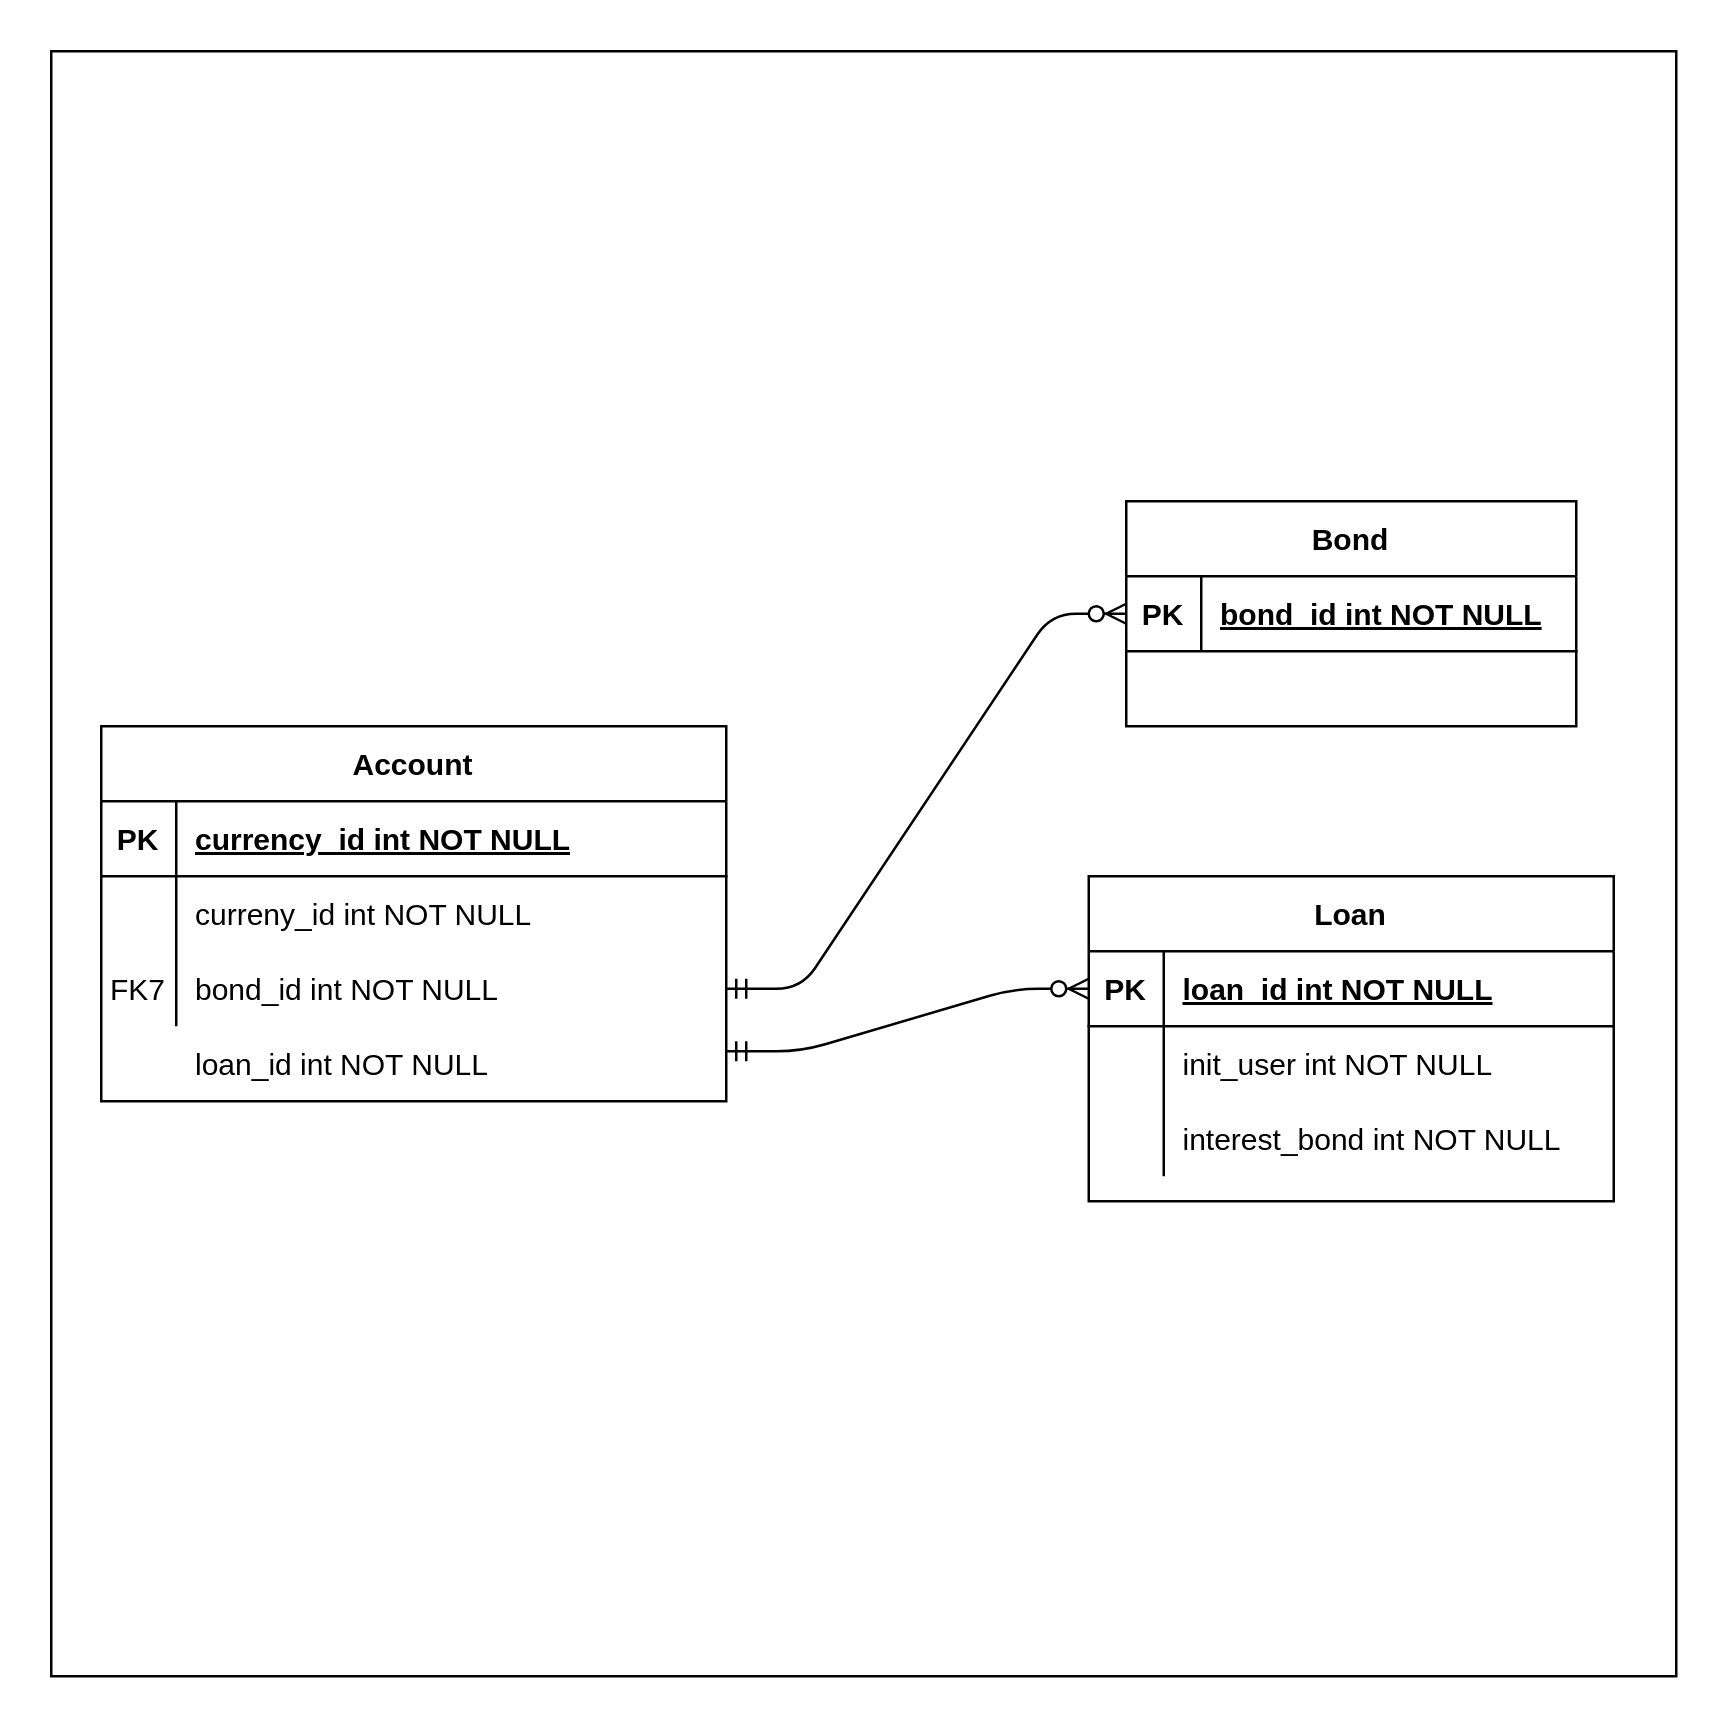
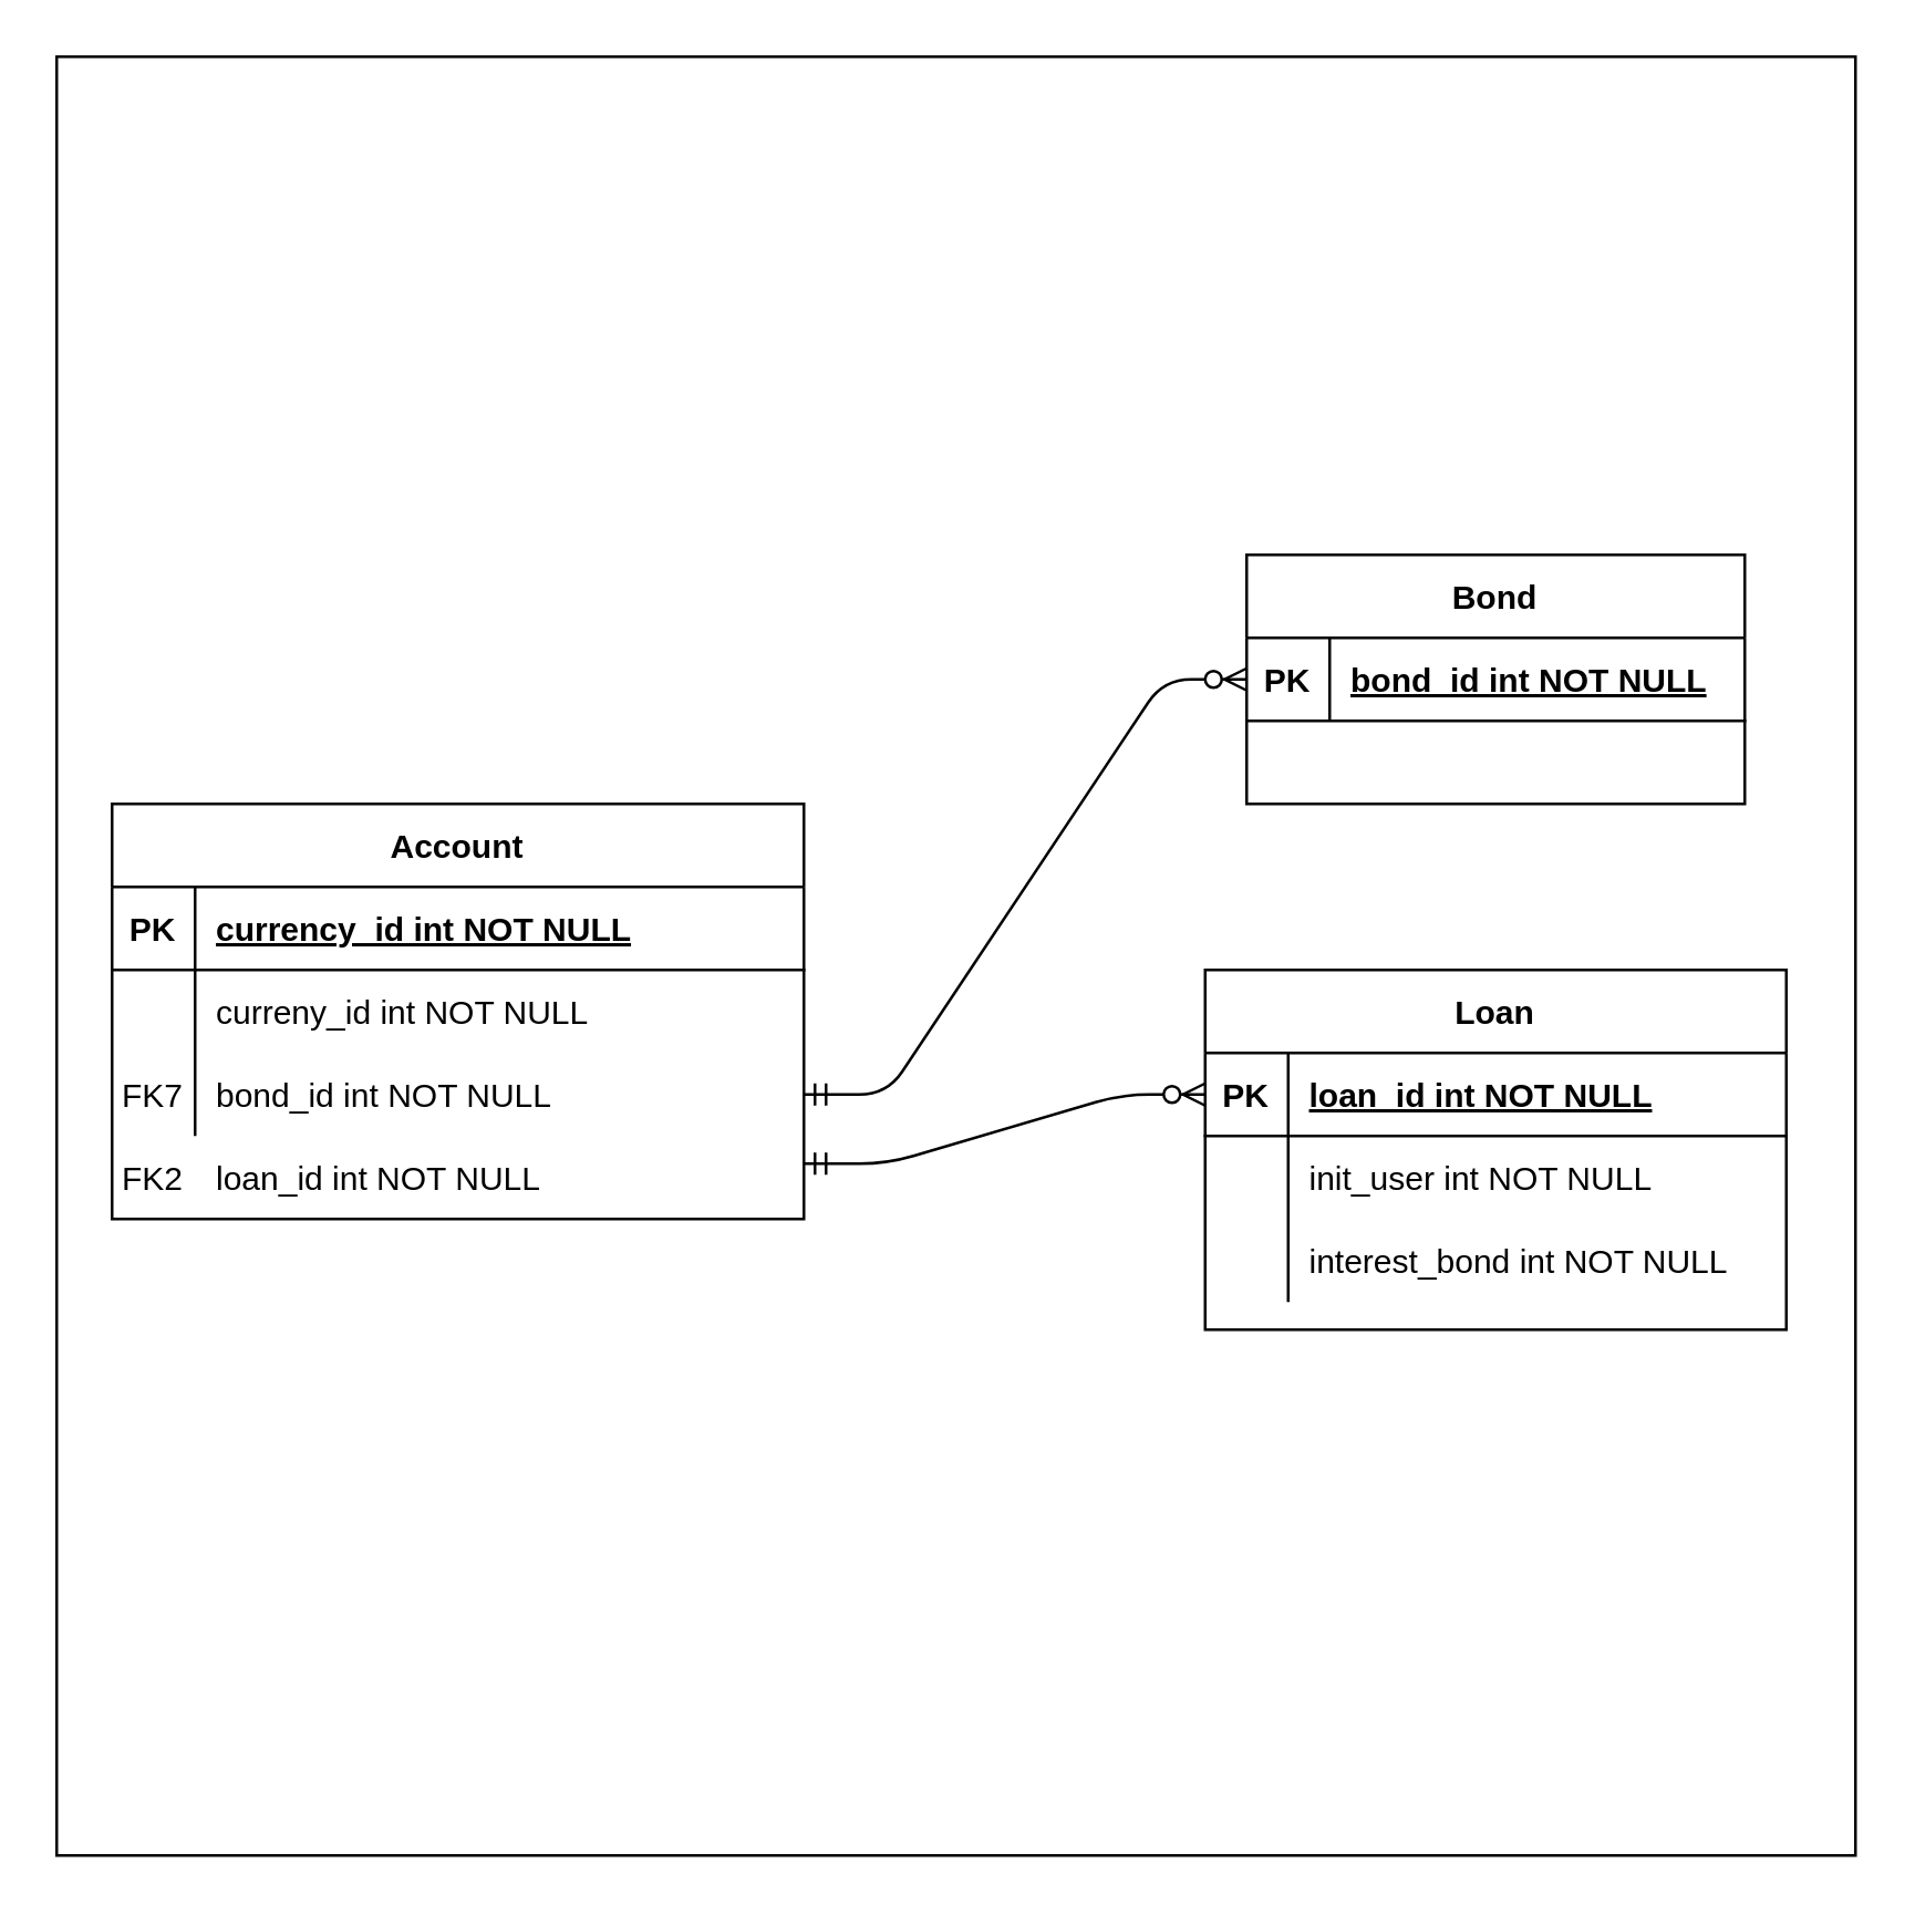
  <mxCell id="0" />
  <mxCell id="1" parent="0" />
  <mxCell id="2" value="" style="whiteSpace=wrap;html=1;aspect=fixed;" vertex="1" parent="1"><mxGeometry x="20" y="20" width="650" height="650" as="geometry" /></mxCell>
  <mxCell id="3" value="Account" style="shape=table;startSize=30;container=1;collapsible=1;childLayout=tableLayout;fixedRows=1;rowLines=0;fontStyle=1;align=center;resizeLast=1;" parent="1" vertex="1"><mxGeometry x="40" y="290" width="250" height="150" as="geometry" /></mxCell>
  <mxCell id="4" value="" style="shape=partialRectangle;collapsible=0;dropTarget=0;pointerEvents=0;fillColor=none;points=[[0,0.5],[1,0.5]];portConstraint=eastwest;top=0;left=0;right=0;bottom=1;" parent="3" vertex="1"><mxGeometry y="30" width="250" height="30" as="geometry" /></mxCell>
  <mxCell id="5" value="PK" style="shape=partialRectangle;overflow=hidden;connectable=0;fillColor=none;top=0;left=0;bottom=0;right=0;fontStyle=1;" parent="4" vertex="1"><mxGeometry width="30" height="30" as="geometry" /></mxCell>
  <mxCell id="6" value="currency_id int NOT NULL " style="shape=partialRectangle;overflow=hidden;connectable=0;fillColor=none;top=0;left=0;bottom=0;right=0;align=left;spacingLeft=6;fontStyle=5;" parent="4" vertex="1"><mxGeometry x="30" width="220" height="30" as="geometry" /></mxCell>
  <mxCell id="7" value="" style="shape=partialRectangle;collapsible=0;dropTarget=0;pointerEvents=0;fillColor=none;points=[[0,0.5],[1,0.5]];portConstraint=eastwest;top=0;left=0;right=0;bottom=0;" parent="3" vertex="1"><mxGeometry y="60" width="250" height="30" as="geometry" /></mxCell>
  <mxCell id="8" value="" style="shape=partialRectangle;overflow=hidden;connectable=0;fillColor=none;top=0;left=0;bottom=0;right=0;" parent="7" vertex="1"><mxGeometry width="30" height="30" as="geometry" /></mxCell>
  <mxCell id="9" value="curreny_id int NOT NULL" style="shape=partialRectangle;overflow=hidden;connectable=0;fillColor=none;top=0;left=0;bottom=0;right=0;align=left;spacingLeft=6;" parent="7" vertex="1"><mxGeometry x="30" width="220" height="30" as="geometry" /></mxCell>
  <mxCell id="10" value="" style="shape=partialRectangle;collapsible=0;dropTarget=0;pointerEvents=0;fillColor=none;points=[[0,0.5],[1,0.5]];portConstraint=eastwest;top=0;left=0;right=0;bottom=0;" parent="3" vertex="1"><mxGeometry y="90" width="250" height="30" as="geometry" /></mxCell>
  <mxCell id="11" value="FK7" style="shape=partialRectangle;overflow=hidden;connectable=0;fillColor=none;top=0;left=0;bottom=0;right=0;" parent="10" vertex="1"><mxGeometry width="30" height="30" as="geometry" /></mxCell>
  <mxCell id="12" value="bond_id int NOT NULL" style="shape=partialRectangle;overflow=hidden;connectable=0;fillColor=none;top=0;left=0;bottom=0;right=0;align=left;spacingLeft=6;" parent="10" vertex="1"><mxGeometry x="30" width="220" height="30" as="geometry" /></mxCell>
  <mxCell id="13" value="loan_id int NOT NULL" style="shape=partialRectangle;overflow=hidden;connectable=0;fillColor=none;top=0;left=0;bottom=0;right=0;align=left;spacingLeft=6;" vertex="1" parent="1"><mxGeometry x="70" y="410" width="220" height="30" as="geometry" /></mxCell>
+ <mxCell id="14" value="FK2" style="shape=partialRectangle;overflow=hidden;connectable=0;fillColor=none;top=0;left=0;bottom=0;right=0;" vertex="1" parent="1"><mxGeometry x="40" y="410" width="30" height="30" as="geometry" /></mxCell>
  <mxCell id="15" value="" style="edgeStyle=entityRelationEdgeStyle;fontSize=12;html=1;endArrow=ERzeroToMany;startArrow=ERmandOne;exitX=1;exitY=0.5;exitDx=0;exitDy=0;entryX=0;entryY=0.5;entryDx=0;entryDy=0;" edge="1" parent="1" source="10" target="17"><mxGeometry width="100" height="100" relative="1" as="geometry"><mxPoint x="320" y="410" as="sourcePoint" /><mxPoint x="420" y="310" as="targetPoint" /></mxGeometry></mxCell>
  <mxCell id="16" value="Bond" style="shape=table;startSize=30;container=1;collapsible=1;childLayout=tableLayout;fixedRows=1;rowLines=0;fontStyle=1;align=center;resizeLast=1;" vertex="1" parent="1"><mxGeometry x="450" y="200" width="180" height="90" as="geometry" /></mxCell>
  <mxCell id="17" value="" style="shape=partialRectangle;collapsible=0;dropTarget=0;pointerEvents=0;fillColor=none;top=0;left=0;bottom=1;right=0;points=[[0,0.5],[1,0.5]];portConstraint=eastwest;" vertex="1" parent="16"><mxGeometry y="30" width="180" height="30" as="geometry" /></mxCell>
  <mxCell id="18" value="PK" style="shape=partialRectangle;connectable=0;fillColor=none;top=0;left=0;bottom=0;right=0;fontStyle=1;overflow=hidden;" vertex="1" parent="17"><mxGeometry width="30" height="30" as="geometry" /></mxCell>
  <mxCell id="19" value="bond_id int NOT NULL" style="shape=partialRectangle;connectable=0;fillColor=none;top=0;left=0;bottom=0;right=0;align=left;spacingLeft=6;fontStyle=5;overflow=hidden;" vertex="1" parent="17"><mxGeometry x="30" width="150" height="30" as="geometry" /></mxCell>
  <mxCell id="20" value="" style="shape=partialRectangle;collapsible=0;dropTarget=0;pointerEvents=0;fillColor=none;top=0;left=0;bottom=0;right=0;points=[[0,0.5],[1,0.5]];portConstraint=eastwest;" vertex="1" parent="16"><mxGeometry y="60" width="180" height="30" as="geometry" /></mxCell>
  <mxCell id="21" value="" style="shape=partialRectangle;connectable=0;fillColor=none;top=0;left=0;bottom=0;right=0;editable=1;overflow=hidden;" vertex="1" parent="20"><mxGeometry width="30" height="30" as="geometry" /></mxCell>
  <mxCell id="22" value="Loan" style="shape=table;startSize=30;container=1;collapsible=1;childLayout=tableLayout;fixedRows=1;rowLines=0;fontStyle=1;align=center;resizeLast=1;" vertex="1" parent="1"><mxGeometry x="435" y="350" width="210" height="130" as="geometry" /></mxCell>
  <mxCell id="23" value="" style="shape=partialRectangle;collapsible=0;dropTarget=0;pointerEvents=0;fillColor=none;top=0;left=0;bottom=1;right=0;points=[[0,0.5],[1,0.5]];portConstraint=eastwest;" vertex="1" parent="22"><mxGeometry y="30" width="210" height="30" as="geometry" /></mxCell>
  <mxCell id="24" value="PK" style="shape=partialRectangle;connectable=0;fillColor=none;top=0;left=0;bottom=0;right=0;fontStyle=1;overflow=hidden;" vertex="1" parent="23"><mxGeometry width="30" height="30" as="geometry" /></mxCell>
  <mxCell id="25" value="loan_id int NOT NULL" style="shape=partialRectangle;connectable=0;fillColor=none;top=0;left=0;bottom=0;right=0;align=left;spacingLeft=6;fontStyle=5;overflow=hidden;" vertex="1" parent="23"><mxGeometry x="30" width="180" height="30" as="geometry" /></mxCell>
  <mxCell id="26" value="" style="shape=partialRectangle;collapsible=0;dropTarget=0;pointerEvents=0;fillColor=none;top=0;left=0;bottom=0;right=0;points=[[0,0.5],[1,0.5]];portConstraint=eastwest;" vertex="1" parent="22"><mxGeometry y="60" width="210" height="30" as="geometry" /></mxCell>
  <mxCell id="27" value="" style="shape=partialRectangle;connectable=0;fillColor=none;top=0;left=0;bottom=0;right=0;editable=1;overflow=hidden;" vertex="1" parent="26"><mxGeometry width="30" height="30" as="geometry" /></mxCell>
  <mxCell id="28" value="init_user int NOT NULL" style="shape=partialRectangle;connectable=0;fillColor=none;top=0;left=0;bottom=0;right=0;align=left;spacingLeft=6;overflow=hidden;" vertex="1" parent="26"><mxGeometry x="30" width="180" height="30" as="geometry" /></mxCell>
  <mxCell id="29" value="" style="shape=partialRectangle;collapsible=0;dropTarget=0;pointerEvents=0;fillColor=none;top=0;left=0;bottom=0;right=0;points=[[0,0.5],[1,0.5]];portConstraint=eastwest;" vertex="1" parent="22"><mxGeometry y="90" width="210" height="30" as="geometry" /></mxCell>
  <mxCell id="30" value="" style="shape=partialRectangle;connectable=0;fillColor=none;top=0;left=0;bottom=0;right=0;editable=1;overflow=hidden;" vertex="1" parent="29"><mxGeometry width="30" height="30" as="geometry" /></mxCell>
  <mxCell id="31" value="interest_bond int NOT NULL" style="shape=partialRectangle;connectable=0;fillColor=none;top=0;left=0;bottom=0;right=0;align=left;spacingLeft=6;overflow=hidden;" vertex="1" parent="29"><mxGeometry x="30" width="180" height="30" as="geometry" /></mxCell>
  <mxCell id="32" value="" style="edgeStyle=entityRelationEdgeStyle;fontSize=12;html=1;endArrow=ERzeroToMany;startArrow=ERmandOne;entryX=0;entryY=0.5;entryDx=0;entryDy=0;" edge="1" parent="1" target="23"><mxGeometry width="100" height="100" relative="1" as="geometry"><mxPoint x="290" y="420" as="sourcePoint" /><mxPoint x="435" y="400" as="targetPoint" /></mxGeometry></mxCell>
